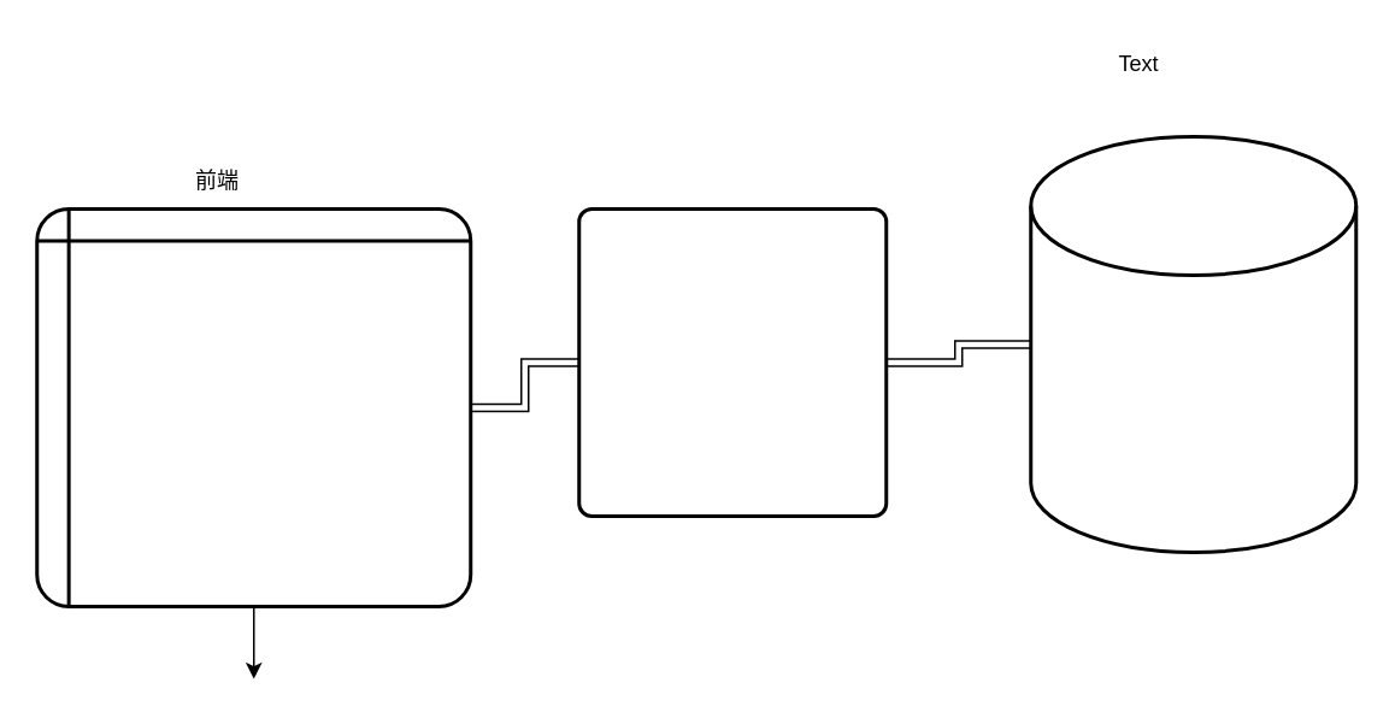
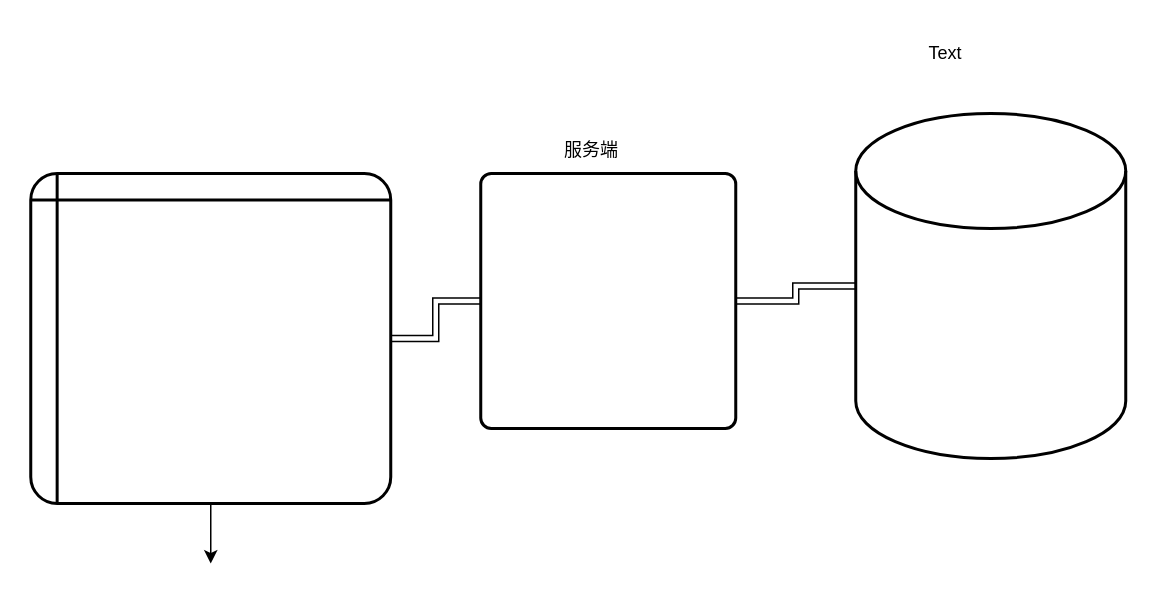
  <mxCell id="0" />
  <mxCell id="1" parent="0" />
  <mxCell id="2" value="" style="shape=internalStorage;whiteSpace=wrap;html=1;dx=15;dy=15;rounded=1;arcSize=8;strokeWidth=2;" parent="1" vertex="1"><mxGeometry x="20" y="115" width="240" height="220" as="geometry" /></mxCell>
  <mxCell id="3" value="" style="edgeStyle=orthogonalEdgeStyle;rounded=0;orthogonalLoop=1;jettySize=auto;html=1;shape=link;" parent="1" source="5" target="6" edge="1"><mxGeometry relative="1" as="geometry" /></mxCell>
  <mxCell id="4" value="" style="edgeStyle=orthogonalEdgeStyle;rounded=0;orthogonalLoop=1;jettySize=auto;html=1;shape=link;" parent="1" source="5" target="2" edge="1"><mxGeometry relative="1" as="geometry" /></mxCell>
  <mxCell id="5" value="" style="rounded=1;whiteSpace=wrap;html=1;absoluteArcSize=1;arcSize=14;strokeWidth=2;" parent="1" vertex="1"><mxGeometry x="320" y="115" width="170" height="170" as="geometry" /></mxCell>
  <mxCell id="6" value="" style="strokeWidth=2;html=1;shape=mxgraph.flowchart.database;whiteSpace=wrap;" parent="1" vertex="1"><mxGeometry x="570" y="75" width="180" height="230" as="geometry" /></mxCell>
- <mxCell id="7" value="前端" style="text;html=1;strokeColor=none;fillColor=none;align=center;verticalAlign=middle;whiteSpace=wrap;rounded=0;" parent="1" vertex="1"><mxGeometry x="90" y="85" width="60" height="30" as="geometry" /></mxCell>
+ <mxCell id="8" value="服务端" style="text;html=1;strokeColor=none;fillColor=none;align=center;verticalAlign=middle;whiteSpace=wrap;rounded=0;" parent="1" vertex="1"><mxGeometry x="364" y="85" width="60" height="30" as="geometry" /></mxCell>
  <mxCell id="9" value="Text" style="text;html=1;strokeColor=none;fillColor=none;align=center;verticalAlign=middle;whiteSpace=wrap;rounded=0;" parent="1" vertex="1"><mxGeometry x="600" y="20" width="60" height="30" as="geometry" /></mxCell>
  <mxCell id="10" style="edgeStyle=orthogonalEdgeStyle;rounded=0;orthogonalLoop=1;jettySize=auto;html=1;exitX=0.5;exitY=1;exitDx=0;exitDy=0;" edge="1" parent="1" source="2"><mxGeometry relative="1" as="geometry"><mxPoint x="140" y="375" as="targetPoint" /></mxGeometry></mxCell>
